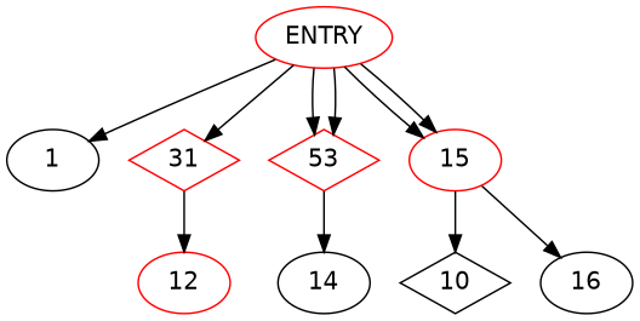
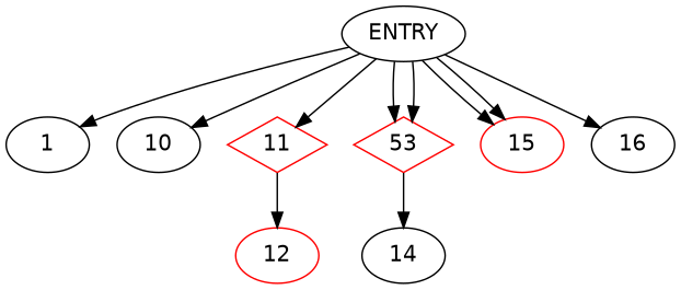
  digraph {
    fontname="DejaVu Sans"
    node [fontname="DejaVu Sans"]
    edge [fontname="DejaVu Sans"]
-   ENTRY [color=red]
+   ENTRY
    1
-   10 [shape=diamond]
-   11 [color=red shape=diamond label=31]
+   10
+   11 [color=red shape=diamond]
    n5 [color=red label=53 shape=diamond]
    15 [color=red]
    16
    12 [color=red]
    14
    ENTRY -> 1
-   15 -> 10
+   ENTRY -> 10
    ENTRY -> 11
    ENTRY -> n5
    ENTRY -> n5
    ENTRY -> 15
    ENTRY -> 15
-   15 -> 16
+   ENTRY -> 16
    11 -> 12
    n5 -> 14
  }
